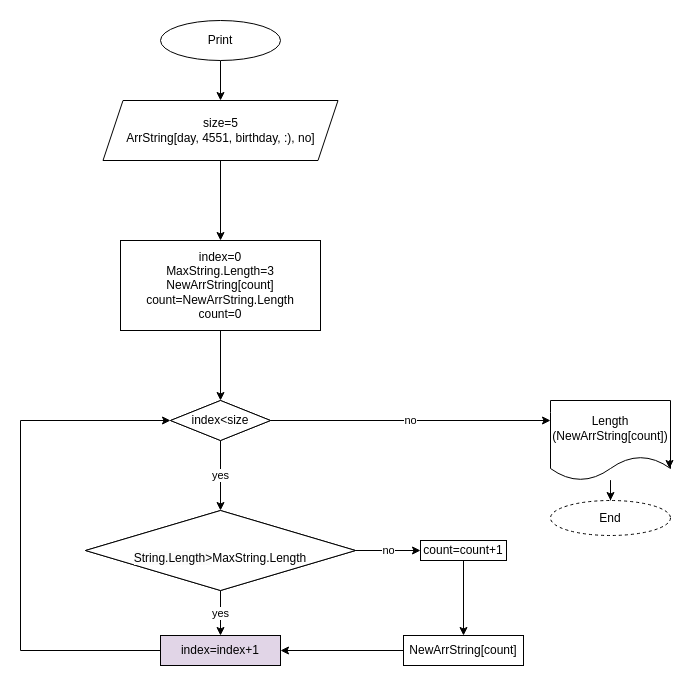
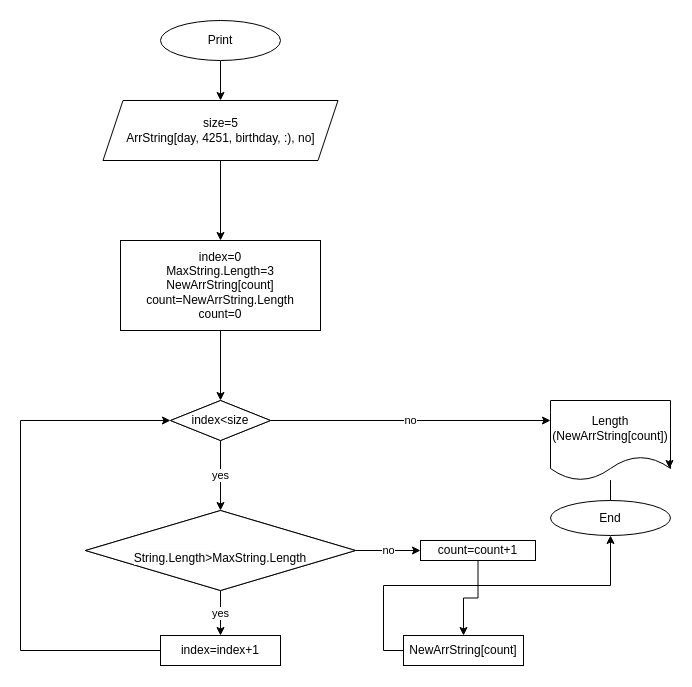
  <mxCell id="0" />
  <mxCell id="1" parent="0" />
  <mxCell id="2" style="edgeStyle=orthogonalEdgeStyle;rounded=0;orthogonalLoop=1;jettySize=auto;html=1;exitX=0.5;exitY=1;exitDx=0;exitDy=0;entryX=0.5;entryY=0;entryDx=0;entryDy=0;" parent="1" source="20" target="21" edge="1"><mxGeometry relative="1" as="geometry"><mxPoint x="220" y="10" as="sourcePoint" /><mxPoint x="220" y="40" as="targetPoint" /></mxGeometry></mxCell>
  <mxCell id="3" style="edgeStyle=orthogonalEdgeStyle;rounded=0;orthogonalLoop=1;jettySize=auto;html=1;exitX=0.5;exitY=1;exitDx=0;exitDy=0;entryX=0.5;entryY=0;entryDx=0;entryDy=0;" parent="1" source="4" target="7" edge="1"><mxGeometry relative="1" as="geometry" /></mxCell>
  <mxCell id="4" value="index=0&lt;br&gt;MaxString.Length=3&lt;br&gt;NewArrString[count]&lt;br&gt;count=NewArrString.Length&lt;br&gt;count=0" style="rounded=0;whiteSpace=wrap;html=1;" parent="1" vertex="1"><mxGeometry x="120" y="240" width="200" height="90" as="geometry" /></mxCell>
  <mxCell id="5" value="no" style="edgeStyle=orthogonalEdgeStyle;rounded=0;orthogonalLoop=1;jettySize=auto;html=1;exitX=1;exitY=0.5;exitDx=0;exitDy=0;entryX=0;entryY=0.25;entryDx=0;entryDy=0;" parent="1" source="7" target="16" edge="1"><mxGeometry relative="1" as="geometry" /></mxCell>
  <mxCell id="6" value="yes" style="edgeStyle=orthogonalEdgeStyle;rounded=0;orthogonalLoop=1;jettySize=auto;html=1;exitX=0.5;exitY=1;exitDx=0;exitDy=0;" parent="1" source="7" target="10" edge="1"><mxGeometry relative="1" as="geometry" /></mxCell>
  <mxCell id="7" value="index&amp;lt;size" style="rhombus;whiteSpace=wrap;html=1;" parent="1" vertex="1"><mxGeometry x="170" y="400" width="100" height="40" as="geometry" /></mxCell>
  <mxCell id="8" value="no" style="edgeStyle=orthogonalEdgeStyle;rounded=0;orthogonalLoop=1;jettySize=auto;html=1;exitX=1;exitY=0.5;exitDx=0;exitDy=0;entryX=0;entryY=0.5;entryDx=0;entryDy=0;" parent="1" source="10" target="25" edge="1"><mxGeometry relative="1" as="geometry"><Array as="points" /><mxPoint x="390" y="550" as="targetPoint" /></mxGeometry></mxCell>
  <mxCell id="9" value="yes" style="edgeStyle=orthogonalEdgeStyle;rounded=0;orthogonalLoop=1;jettySize=auto;html=1;exitX=0.5;exitY=1;exitDx=0;exitDy=0;entryX=0.5;entryY=0;entryDx=0;entryDy=0;" parent="1" source="10" target="14" edge="1"><mxGeometry relative="1" as="geometry" /></mxCell>
  <mxCell id="10" value="&lt;br&gt;&lt;span style=&quot;color: rgb(0, 0, 0); font-family: Helvetica; font-size: 12px; font-style: normal; font-variant-ligatures: normal; font-variant-caps: normal; font-weight: 400; letter-spacing: normal; orphans: 2; text-align: center; text-indent: 0px; text-transform: none; widows: 2; word-spacing: 0px; -webkit-text-stroke-width: 0px; background-color: rgb(251, 251, 251); text-decoration-thickness: initial; text-decoration-style: initial; text-decoration-color: initial; float: none; display: inline !important;&quot;&gt;String.Length&amp;gt;&lt;/span&gt;MaxString.Length" style="rhombus;whiteSpace=wrap;html=1;" parent="1" vertex="1"><mxGeometry x="85" y="510" width="270" height="80" as="geometry" /></mxCell>
- <mxCell id="11" style="edgeStyle=orthogonalEdgeStyle;rounded=0;orthogonalLoop=1;jettySize=auto;html=1;exitX=0;exitY=0.5;exitDx=0;exitDy=0;" parent="1" source="12" target="14" edge="1"><mxGeometry relative="1" as="geometry" /></mxCell>
+ <mxCell id="11" style="edgeStyle=orthogonalEdgeStyle;rounded=0;orthogonalLoop=1;jettySize=auto;html=1;exitX=0;exitY=0.5;exitDx=0;exitDy=0;" parent="1" source="12" target="17" edge="1"><mxGeometry relative="1" as="geometry" /></mxCell>
  <mxCell id="12" value="NewArrString[count]" style="rounded=0;whiteSpace=wrap;html=1;" parent="1" vertex="1"><mxGeometry x="403" y="635" width="120" height="30" as="geometry" /></mxCell>
  <mxCell id="13" style="edgeStyle=orthogonalEdgeStyle;rounded=0;orthogonalLoop=1;jettySize=auto;html=1;exitX=0;exitY=0.5;exitDx=0;exitDy=0;entryX=0;entryY=0.5;entryDx=0;entryDy=0;" parent="1" source="14" target="7" edge="1"><mxGeometry relative="1" as="geometry"><mxPoint x="40" y="418" as="targetPoint" /><Array as="points"><mxPoint x="20" y="650" /><mxPoint x="20" y="420" /></Array></mxGeometry></mxCell>
- <mxCell id="14" value="index=index+1" style="rounded=0;whiteSpace=wrap;html=1;fillColor=#e1d5e7;" parent="1" vertex="1"><mxGeometry x="160" y="635" width="120" height="30" as="geometry" /></mxCell>
- <mxCell id="15" style="edgeStyle=orthogonalEdgeStyle;rounded=0;orthogonalLoop=1;jettySize=auto;html=1;entryX=0.5;entryY=0;entryDx=0;entryDy=0;" parent="1" source="16" target="17" edge="1"><mxGeometry relative="1" as="geometry" /></mxCell>
+ <mxCell id="14" value="index=index+1" style="rounded=0;whiteSpace=wrap;html=1;" parent="1" vertex="1"><mxGeometry x="160" y="635" width="120" height="30" as="geometry" /></mxCell>
+ <mxCell id="15" style="edgeStyle=orthogonalEdgeStyle;rounded=0;orthogonalLoop=1;jettySize=auto;html=1;entryX=0.5;entryY=0;entryDx=0;entryDy=0;endArrow=none;" parent="1" source="16" target="17" edge="1"><mxGeometry relative="1" as="geometry" /></mxCell>
  <mxCell id="16" value="Length (NewArrString[count])" style="shape=document;whiteSpace=wrap;html=1;boundedLbl=1;" parent="1" vertex="1"><mxGeometry x="550" y="400" width="120" height="80" as="geometry" /></mxCell>
- <mxCell id="17" value="End" style="ellipse;whiteSpace=wrap;html=1;dashed=1;" parent="1" vertex="1"><mxGeometry x="550" y="500" width="120" height="35" as="geometry" /></mxCell>
+ <mxCell id="17" value="End" style="ellipse;whiteSpace=wrap;html=1;" parent="1" vertex="1"><mxGeometry x="550" y="500" width="120" height="35" as="geometry" /></mxCell>
  <mxCell id="18" style="edgeStyle=orthogonalEdgeStyle;rounded=0;orthogonalLoop=1;jettySize=auto;html=1;exitX=1;exitY=0.75;exitDx=0;exitDy=0;entryX=0.992;entryY=0.85;entryDx=0;entryDy=0;entryPerimeter=0;" parent="1" source="16" target="16" edge="1"><mxGeometry relative="1" as="geometry" /></mxCell>
  <mxCell id="19" style="edgeStyle=orthogonalEdgeStyle;rounded=0;orthogonalLoop=1;jettySize=auto;html=1;exitX=0.5;exitY=1;exitDx=0;exitDy=0;entryX=0.5;entryY=0;entryDx=0;entryDy=0;" parent="1" source="21" target="4" edge="1"><mxGeometry relative="1" as="geometry"><mxPoint x="220" y="100" as="sourcePoint" /><mxPoint x="220" y="180" as="targetPoint" /></mxGeometry></mxCell>
  <mxCell id="20" value="Print" style="ellipse;whiteSpace=wrap;html=1;" parent="1" vertex="1"><mxGeometry x="160" y="20" width="120" height="40" as="geometry" /></mxCell>
- <mxCell id="21" value="size=5&lt;br&gt;ArrString[day, 4551, birthday, :), no]" style="shape=parallelogram;perimeter=parallelogramPerimeter;whiteSpace=wrap;html=1;fixedSize=1;" parent="1" vertex="1"><mxGeometry x="102.5" y="100" width="235" height="60" as="geometry" /></mxCell>
+ <mxCell id="21" value="size=5&lt;br&gt;ArrString[day, 4251, birthday, :), no]" style="shape=parallelogram;perimeter=parallelogramPerimeter;whiteSpace=wrap;html=1;fixedSize=1;" parent="1" vertex="1"><mxGeometry x="102.5" y="100" width="235" height="60" as="geometry" /></mxCell>
  <mxCell id="22" value="index&amp;lt;size" style="rhombus;whiteSpace=wrap;html=1;" parent="1" vertex="1"><mxGeometry x="170" y="400" width="100" height="40" as="geometry" /></mxCell>
  <mxCell id="23" value="&lt;br&gt;&lt;span style=&quot;color: rgb(0, 0, 0); font-family: Helvetica; font-size: 12px; font-style: normal; font-variant-ligatures: normal; font-variant-caps: normal; font-weight: 400; letter-spacing: normal; orphans: 2; text-align: center; text-indent: 0px; text-transform: none; widows: 2; word-spacing: 0px; -webkit-text-stroke-width: 0px; background-color: rgb(251, 251, 251); text-decoration-thickness: initial; text-decoration-style: initial; text-decoration-color: initial; float: none; display: inline !important;&quot;&gt;String.Length&amp;gt;&lt;/span&gt;MaxString.Length" style="rhombus;whiteSpace=wrap;html=1;" parent="1" vertex="1"><mxGeometry x="85" y="510" width="270" height="80" as="geometry" /></mxCell>
  <mxCell id="24" style="edgeStyle=orthogonalEdgeStyle;rounded=0;orthogonalLoop=1;jettySize=auto;html=1;exitX=0.5;exitY=1;exitDx=0;exitDy=0;entryX=0.5;entryY=0;entryDx=0;entryDy=0;" parent="1" source="25" target="12" edge="1"><mxGeometry relative="1" as="geometry" /></mxCell>
- <mxCell id="25" value="count=count+1" style="rounded=0;whiteSpace=wrap;html=1;" parent="1" vertex="1"><mxGeometry x="420" y="540" width="86" height="20" as="geometry" /></mxCell>
+ <mxCell id="25" value="count=count+1" style="rounded=0;whiteSpace=wrap;html=1;" parent="1" vertex="1"><mxGeometry x="420" y="540" width="115" height="20" as="geometry" /></mxCell>
